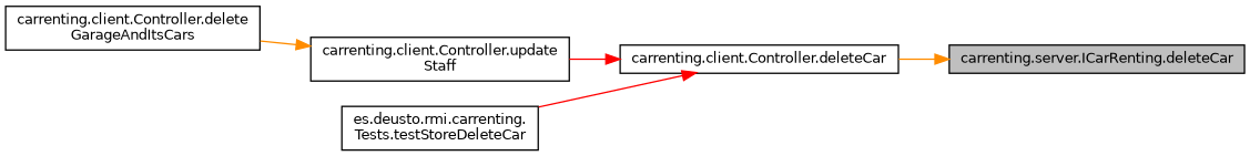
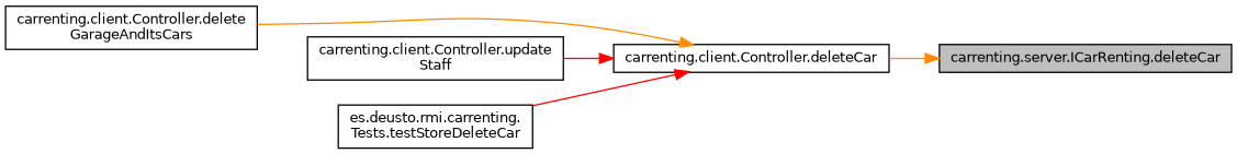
  digraph {
    rankdir=RL
    node [color=black fillcolor=white fontname=Helvetica fontsize=10 shape=record style=filled]
    edge [color=darkorange dir=back fontname=Helvetica fontsize=10 labelfontname=Helvetica labelfontsize=10 style=solid]
    n1 [fillcolor=grey75 fontcolor=black height=0.2 label="carrenting.server.ICarRenting.deleteCar" width=0.4]
    n2 [height=0.2 label="carrenting.client.Controller.deleteCar" width=0.4]
    n3 [height=0.2 label="carrenting.client.Controller.delete\lGarageAndItsCars" width=0.4]
    n4 [height=0.2 label="carrenting.client.Controller.update\lStaff" width=0.4]
    n5 [height=0.2 label="es.deusto.rmi.carrenting.\lTests.testStoreDeleteCar" width=0.4]
    n1 -> n2
-   n4 -> n3
+   n2 -> n3
    n2 -> n4 [color=red]
    n2 -> n5 [color=red]
  }
